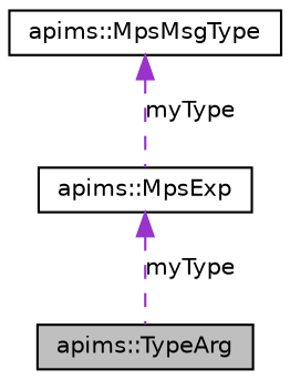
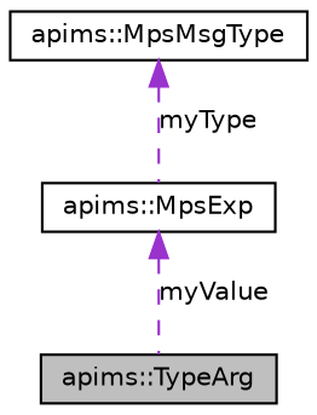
  digraph {
    node [color=black fillcolor=white fontname=Helvetica fontsize=10 shape=record style=filled]
    edge [color=darkorchid3 dir=back fontname=Helvetica fontsize=10 labelfontname=Helvetica labelfontsize=10 style=dashed]
    n1 [fillcolor=grey75 fontcolor=black height=0.2 label="apims::TypeArg" width=0.4]
    n2 [height=0.2 label="apims::MpsMsgType" width=0.4]
    n3 [height=0.2 label="apims::MpsExp" width=0.4]
    n2 -> n3 [label=myType]
-   n3 -> n1 [label=myType]
+   n3 -> n1 [label=myValue]
  }
